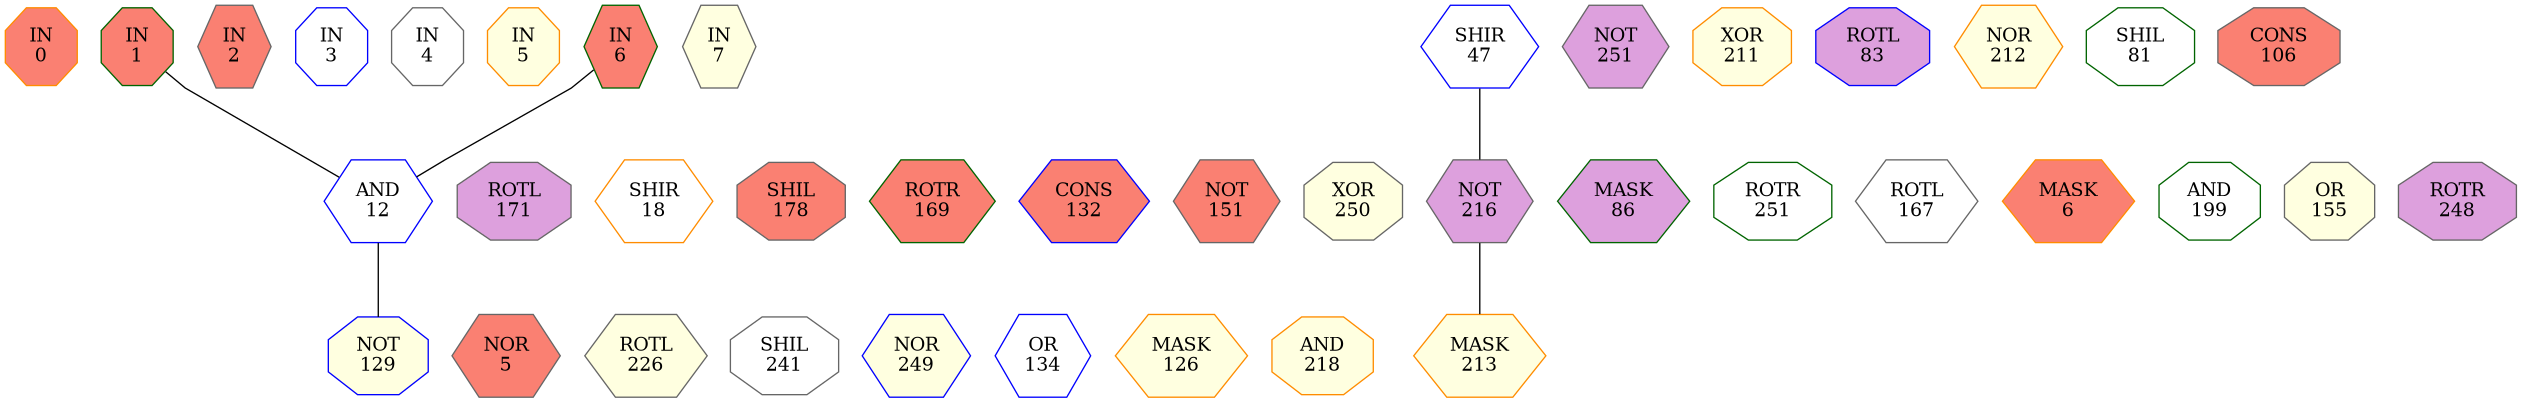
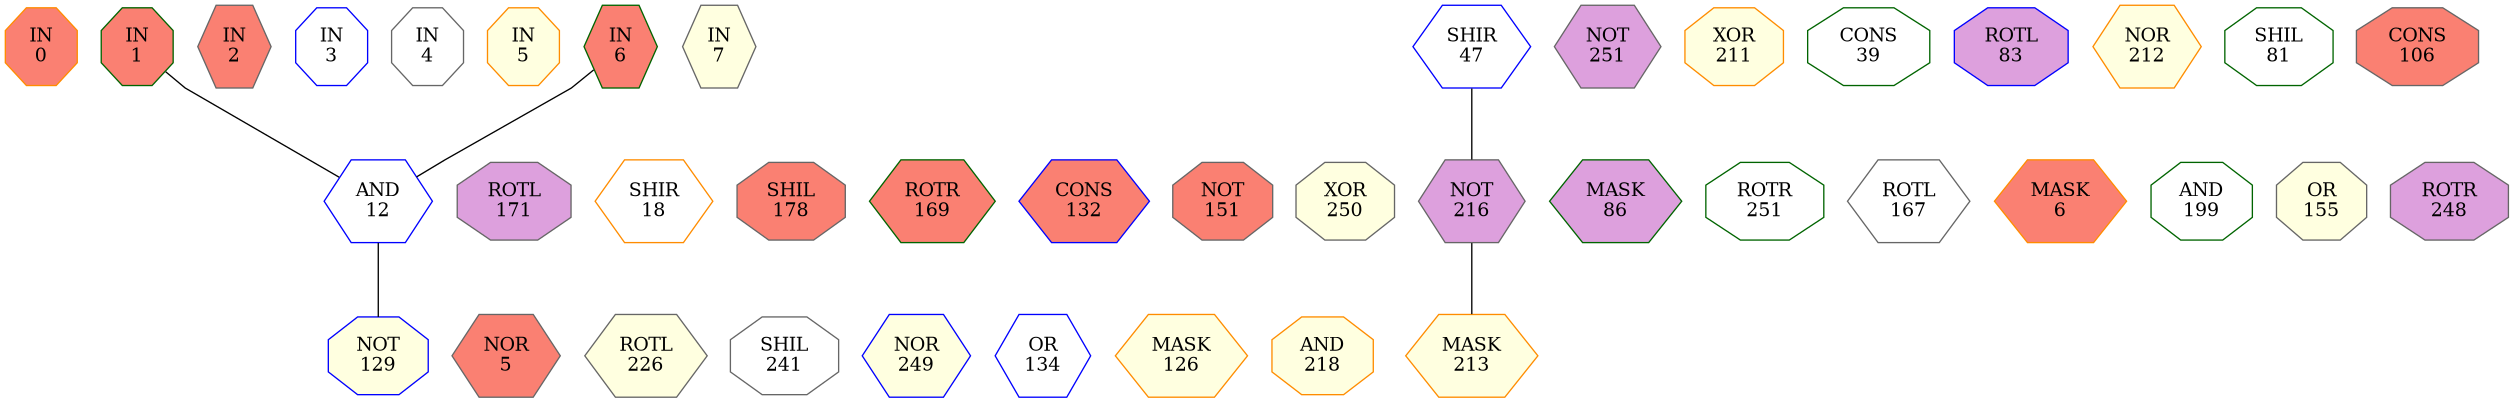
  graph {
    ordering=out
    rankdir=BT
    ranksep=0.75
    splines=polyline
    node [color=gray40 fillcolor=white shape=octagon style=filled]
    edge [style=invis]
    n1 [color=darkorange fillcolor=salmon label="IN\n0"]
    n2 [color=darkgreen fillcolor=salmon label="IN\n1"]
    n3 [fillcolor=salmon label="IN\n2" shape=hexagon]
    n4 [color=blue label="IN\n3"]
    n5 [label="IN\n4"]
    n6 [color=darkorange fillcolor=lightyellow label="IN\n5"]
    n7 [color=darkgreen fillcolor=salmon label="IN\n6" shape=hexagon]
    n8 [fillcolor=lightyellow label="IN\n7" shape=hexagon]
    n9 [color=blue label="AND\n12" shape=hexagon]
    n10 [fillcolor=plum label="ROTL\n171"]
    n11 [color=darkorange label="SHIR\n18" shape=hexagon]
    n12 [fillcolor=salmon label="SHIL\n178"]
    n13 [color=darkgreen fillcolor=salmon label="ROTR\n169" shape=hexagon]
    n14 [color=blue fillcolor=salmon label="CONS\n132" shape=hexagon]
-   n15 [fillcolor=salmon label="NOT\n151" shape=hexagon]
+   n15 [fillcolor=salmon label="NOT\n151"]
    n16 [fillcolor=lightyellow label="XOR\n250"]
    n17 [color=blue fillcolor=lightyellow label="NOT\n129"]
    n18 [fillcolor=salmon label="NOR\n5" shape=hexagon]
    n19 [fillcolor=lightyellow label="ROTL\n226" shape=hexagon]
    n20 [label="SHIL\n241"]
    n21 [color=blue fillcolor=lightyellow label="NOR\n249" shape=hexagon]
    n22 [color=blue label="OR\n134" shape=hexagon]
    n23 [color=darkorange fillcolor=lightyellow label="MASK\n126" shape=hexagon]
    n24 [color=darkorange fillcolor=lightyellow label="AND\n218"]
    n25 [color=blue label="SHIR\n47" shape=hexagon]
    n26 [fillcolor=plum label="NOT\n251" shape=hexagon]
    n27 [color=darkorange fillcolor=lightyellow label="XOR\n211"]
+   n28 [color=darkgreen label="CONS\n39"]
    n29 [color=blue fillcolor=plum label="ROTL\n83"]
    n30 [color=darkorange fillcolor=lightyellow label="NOR\n212" shape=hexagon]
    n31 [color=darkgreen label="SHIL\n81"]
    n32 [fillcolor=salmon label="CONS\n106"]
    n33 [fillcolor=plum label="NOT\n216" shape=hexagon]
    n34 [color=darkgreen fillcolor=plum label="MASK\n86" shape=hexagon]
    n35 [color=darkgreen label="ROTR\n251"]
    n36 [label="ROTL\n167" shape=hexagon]
    n37 [color=darkorange fillcolor=salmon label="MASK\n6" shape=hexagon]
    n38 [color=darkgreen label="AND\n199"]
    n39 [fillcolor=lightyellow label="OR\n155"]
    n40 [fillcolor=plum label="ROTR\n248"]
    n41 [color=darkorange fillcolor=lightyellow label="MASK\n213" shape=hexagon]
    subgraph sub_1 {
      rank=same
      n1
      n2
      n3
      n4
      n5
      n6
      n7
      n8
    }
    subgraph sub_2 {
      rank=same
      n9
      n10
      n11
      n12
      n13
      n14
      n15
      n16
    }
    subgraph sub_3 {
      rank=same
      n17
      n18
      n19
      n20
      n21
      n22
      n23
      n24
    }
    subgraph sub_4 {
      rank=same
      n25
      n26
      n27
+     n28
      n29
      n30
      n31
      n32
    }
    subgraph sub_5 {
      rank=same
      n33
      n34
      n35
      n36
      n37
      n38
      n39
      n40
    }
    subgraph sub_6 {
      rank=same
      n41
    }
    n1 -- n2
    n2 -- n3
    n3 -- n4
    n4 -- n5
    n5 -- n6
    n6 -- n7
    n7 -- n8
    n9 -- n2 [style=solid]
    n9 -- n7 [style=solid]
    n9 -- n10
    n10 -- n11
    n11 -- n12
    n12 -- n13
    n13 -- n14
    n14 -- n15
    n15 -- n16
    n17 -- n9 [style=solid]
    n17 -- n18
    n18 -- n19
    n19 -- n20
    n20 -- n21
    n21 -- n22
    n22 -- n23
    n23 -- n24
    n25 -- n26
    n26 -- n27
+   n27 -- n28
+   n28 -- n29
    n29 -- n30
    n30 -- n31
    n31 -- n32
    n33 -- n25 [style=solid]
    n33 -- n34
    n34 -- n35
    n35 -- n36
    n36 -- n37
    n37 -- n38
    n38 -- n39
    n39 -- n40
    n41 -- n33 [style=solid]
    n41 -- n41
  }
